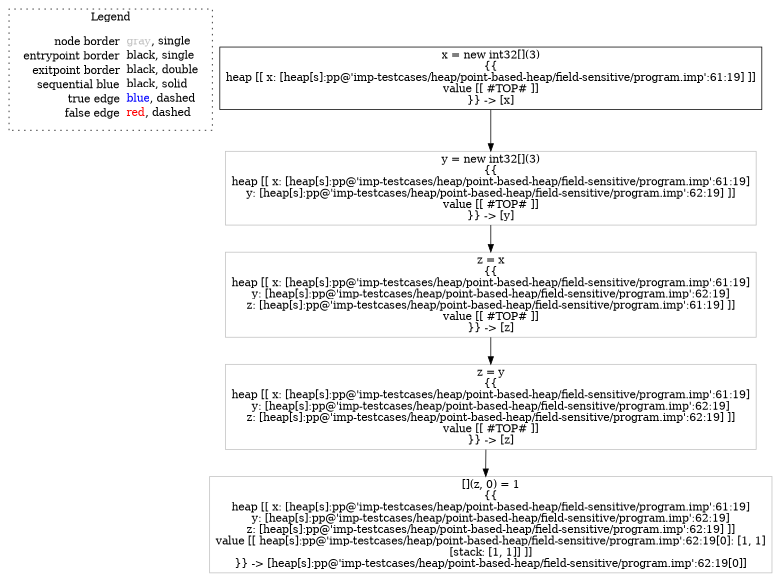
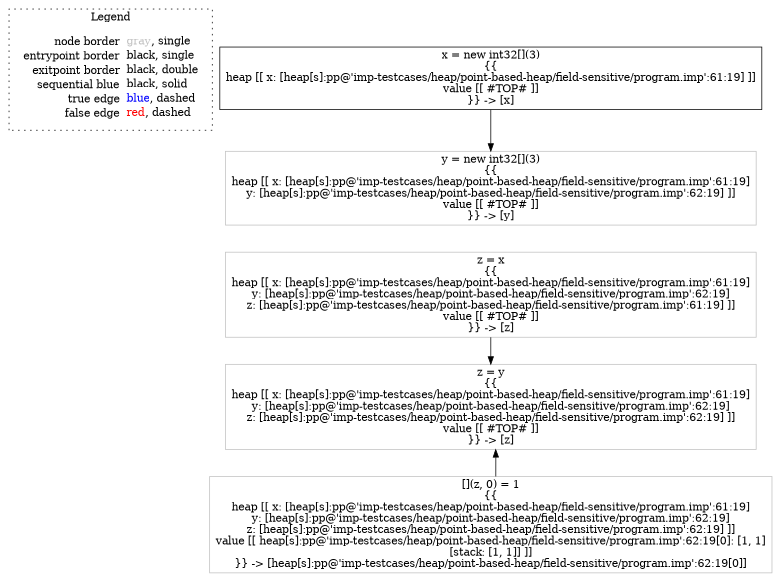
  digraph {
    node [shape=rect color=gray]
    edge [color=black]
    n1 [label=<<table border="0" cellpadding="2" cellspacing="0" cellborder="0"><tr><td align="right">node border&nbsp;</td><td align="left"><font color="gray">gray</font>, single</td></tr><tr><td align="right">entrypoint border&nbsp;</td><td align="left"><font color="black">black</font>, single</td></tr><tr><td align="right">exitpoint border&nbsp;</td><td align="left"><font color="black">black</font>, double</td></tr><tr><td align="right">sequential blue&nbsp;</td><td align="left"><font color="black">black</font>, solid</td></tr><tr><td align="right">true edge&nbsp;</td><td align="left"><font color="blue">blue</font>, dashed</td></tr><tr><td align="right">false edge&nbsp;</td><td align="left"><font color="red">red</font>, dashed</td></tr></table>> shape=plaintext color=""]
    n2 [color=black label=<x = new int32[](3)<BR/>{{<BR/>heap [[ x: [heap[s]:pp@'imp-testcases/heap/point-based-heap/field-sensitive/program.imp':61:19] ]]<BR/>value [[ #TOP# ]]<BR/>}} -&gt; [x]>]
    n3 [label=<y = new int32[](3)<BR/>{{<BR/>heap [[ x: [heap[s]:pp@'imp-testcases/heap/point-based-heap/field-sensitive/program.imp':61:19]<BR/>y: [heap[s]:pp@'imp-testcases/heap/point-based-heap/field-sensitive/program.imp':62:19] ]]<BR/>value [[ #TOP# ]]<BR/>}} -&gt; [y]>]
    n4 [label=<z = x<BR/>{{<BR/>heap [[ x: [heap[s]:pp@'imp-testcases/heap/point-based-heap/field-sensitive/program.imp':61:19]<BR/>y: [heap[s]:pp@'imp-testcases/heap/point-based-heap/field-sensitive/program.imp':62:19]<BR/>z: [heap[s]:pp@'imp-testcases/heap/point-based-heap/field-sensitive/program.imp':61:19] ]]<BR/>value [[ #TOP# ]]<BR/>}} -&gt; [z]>]
    n5 [label=<[](z, 0) = 1<BR/>{{<BR/>heap [[ x: [heap[s]:pp@'imp-testcases/heap/point-based-heap/field-sensitive/program.imp':61:19]<BR/>y: [heap[s]:pp@'imp-testcases/heap/point-based-heap/field-sensitive/program.imp':62:19]<BR/>z: [heap[s]:pp@'imp-testcases/heap/point-based-heap/field-sensitive/program.imp':62:19] ]]<BR/>value [[ heap[s]:pp@'imp-testcases/heap/point-based-heap/field-sensitive/program.imp':62:19[0]: [1, 1]<BR/>[stack: [1, 1]] ]]<BR/>}} -&gt; [heap[s]:pp@'imp-testcases/heap/point-based-heap/field-sensitive/program.imp':62:19[0]]>]
    n6 [label=<z = y<BR/>{{<BR/>heap [[ x: [heap[s]:pp@'imp-testcases/heap/point-based-heap/field-sensitive/program.imp':61:19]<BR/>y: [heap[s]:pp@'imp-testcases/heap/point-based-heap/field-sensitive/program.imp':62:19]<BR/>z: [heap[s]:pp@'imp-testcases/heap/point-based-heap/field-sensitive/program.imp':62:19] ]]<BR/>value [[ #TOP# ]]<BR/>}} -&gt; [z]>]
    subgraph cluster_1 {
      label=Legend
      style=dotted
      n1
    }
    n2 -> n3
-   n3 -> n4
    n4 -> n6
-   n6 -> n5
+   n5 -> n6
  }
